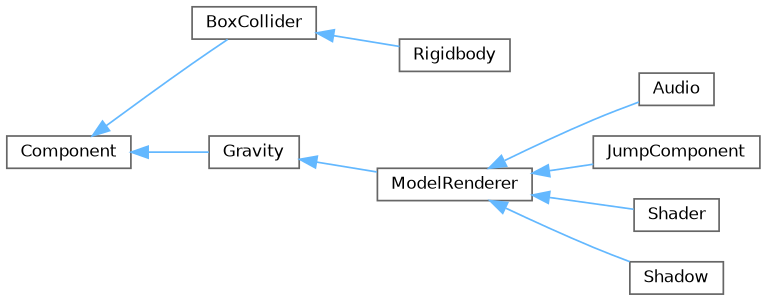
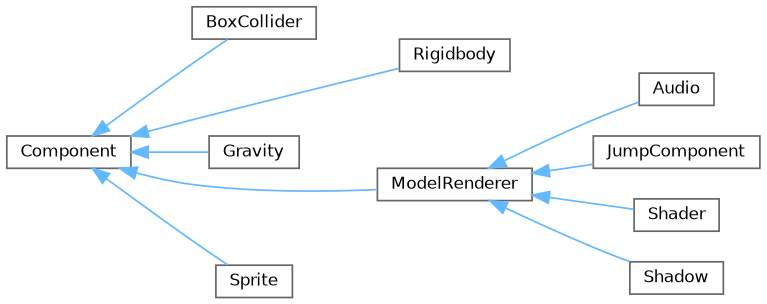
  digraph {
    rankdir=LR
    node [color=grey40 fillcolor=white fontname=Helvetica fontsize=10 shape=box style=filled]
    edge [color=steelblue1 dir=back fontname=Helvetica fontsize=10 labelfontname=Helvetica labelfontsize=10 style=solid]
    n1 [height=0.2 label=Component width=0.4]
    n2 [height=0.2 label=BoxCollider width=0.4]
    n3 [height=0.2 label=Gravity width=0.4]
    n4 [height=0.2 label=ModelRenderer width=0.4]
    n5 [height=0.2 label=Rigidbody width=0.4]
+   n6 [height=0.2 label=Sprite width=0.4]
    n7 [height=0.2 label=Audio width=0.4]
    n8 [height=0.2 label=JumpComponent width=0.4]
    n9 [height=0.2 label=Shader width=0.4]
    n10 [height=0.2 label=Shadow width=0.4]
    n1 -> n2
    n1 -> n3
-   n3 -> n4
-   n2 -> n5
+   n1 -> n4
+   n1 -> n5
+   n1 -> n6
    n4 -> n7
    n4 -> n8
    n4 -> n9
    n4 -> n10
  }
